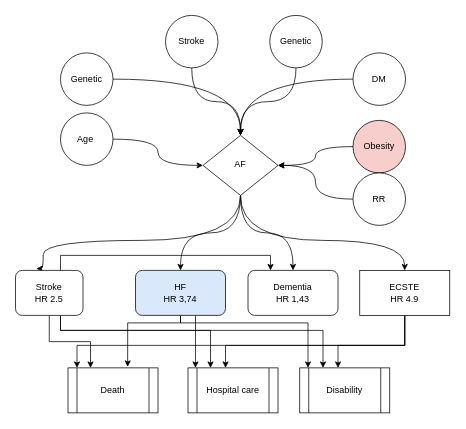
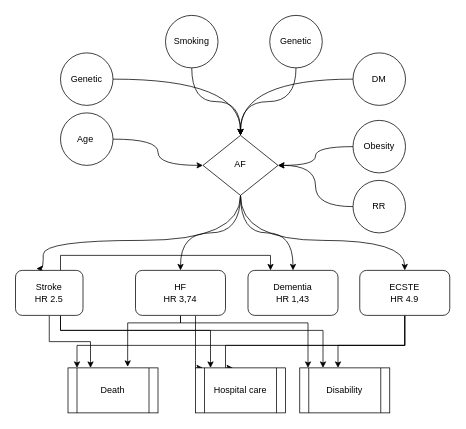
  <mxCell id="0" />
  <mxCell id="1" parent="0" />
  <mxCell id="2" style="edgeStyle=orthogonalEdgeStyle;orthogonalLoop=1;jettySize=auto;html=1;entryX=0.31;entryY=-0.039;entryDx=0;entryDy=0;entryPerimeter=0;curved=1;" edge="1" parent="1" source="6" target="25"><mxGeometry relative="1" as="geometry"><Array as="points"><mxPoint x="320" y="320" /><mxPoint x="57" y="320" /></Array></mxGeometry></mxCell>
  <mxCell id="3" style="edgeStyle=orthogonalEdgeStyle;curved=1;orthogonalLoop=1;jettySize=auto;html=1;entryX=0.5;entryY=0;entryDx=0;entryDy=0;" edge="1" parent="1" source="6" target="36"><mxGeometry relative="1" as="geometry" /></mxCell>
  <mxCell id="4" style="edgeStyle=orthogonalEdgeStyle;curved=1;orthogonalLoop=1;jettySize=auto;html=1;entryX=0.5;entryY=0;entryDx=0;entryDy=0;" edge="1" parent="1" source="6" target="32"><mxGeometry relative="1" as="geometry" /></mxCell>
  <mxCell id="5" style="edgeStyle=orthogonalEdgeStyle;curved=1;orthogonalLoop=1;jettySize=auto;html=1;" edge="1" parent="1" source="6" target="29"><mxGeometry relative="1" as="geometry"><Array as="points"><mxPoint x="320" y="320" /><mxPoint x="539" y="320" /></Array></mxGeometry></mxCell>
  <mxCell id="6" value="AF" style="rhombus;whiteSpace=wrap;html=1;shadow=0;fontFamily=Helvetica;fontSize=12;align=center;strokeWidth=1;spacing=6;spacingTop=-4;" parent="1" vertex="1"><mxGeometry x="270" y="180" width="100" height="80" as="geometry" /></mxCell>
  <mxCell id="7" style="edgeStyle=orthogonalEdgeStyle;orthogonalLoop=1;jettySize=auto;html=1;curved=1;" edge="1" parent="1" source="8" target="6"><mxGeometry relative="1" as="geometry" /></mxCell>
  <mxCell id="8" value="Genetic" style="ellipse;whiteSpace=wrap;html=1;" vertex="1" parent="1"><mxGeometry x="80" y="70" width="70" height="70" as="geometry" /></mxCell>
  <mxCell id="9" style="edgeStyle=orthogonalEdgeStyle;curved=1;orthogonalLoop=1;jettySize=auto;html=1;" edge="1" parent="1" source="10" target="6"><mxGeometry relative="1" as="geometry" /></mxCell>
  <mxCell id="10" value="Age&amp;nbsp;" style="ellipse;whiteSpace=wrap;html=1;" vertex="1" parent="1"><mxGeometry x="80" y="150" width="70" height="70" as="geometry" /></mxCell>
  <mxCell id="11" style="edgeStyle=orthogonalEdgeStyle;curved=1;orthogonalLoop=1;jettySize=auto;html=1;entryX=0.5;entryY=0;entryDx=0;entryDy=0;" edge="1" parent="1" source="12" target="6"><mxGeometry relative="1" as="geometry" /></mxCell>
  <mxCell id="12" value="DM" style="ellipse;whiteSpace=wrap;html=1;" vertex="1" parent="1"><mxGeometry x="470" y="70" width="70" height="70" as="geometry" /></mxCell>
  <mxCell id="13" style="edgeStyle=orthogonalEdgeStyle;curved=1;orthogonalLoop=1;jettySize=auto;html=1;" edge="1" parent="1" source="14" target="6"><mxGeometry relative="1" as="geometry" /></mxCell>
- <mxCell id="14" value="Obesity" style="ellipse;whiteSpace=wrap;html=1;fillColor=#f8cecc;" vertex="1" parent="1"><mxGeometry x="470" y="160" width="70" height="70" as="geometry" /></mxCell>
+ <mxCell id="14" value="Obesity" style="ellipse;whiteSpace=wrap;html=1;" vertex="1" parent="1"><mxGeometry x="470" y="160" width="70" height="70" as="geometry" /></mxCell>
  <mxCell id="15" style="edgeStyle=orthogonalEdgeStyle;curved=1;orthogonalLoop=1;jettySize=auto;html=1;entryX=1;entryY=0.5;entryDx=0;entryDy=0;" edge="1" parent="1" source="16" target="6"><mxGeometry relative="1" as="geometry" /></mxCell>
- <mxCell id="16" value="RR" style="ellipse;whiteSpace=wrap;html=1;" vertex="1" parent="1"><mxGeometry x="470" y="230" width="70" height="70" as="geometry" /></mxCell>
+ <mxCell id="16" value="RR" style="ellipse;whiteSpace=wrap;html=1;" vertex="1" parent="1"><mxGeometry x="470" y="240" width="70" height="70" as="geometry" /></mxCell>
  <mxCell id="17" style="edgeStyle=orthogonalEdgeStyle;curved=1;orthogonalLoop=1;jettySize=auto;html=1;" edge="1" parent="1" source="18" target="6"><mxGeometry relative="1" as="geometry" /></mxCell>
- <mxCell id="18" value="Stroke" style="ellipse;whiteSpace=wrap;html=1;" vertex="1" parent="1"><mxGeometry x="220" y="20" width="70" height="70" as="geometry" /></mxCell>
+ <mxCell id="18" value="Smoking" style="ellipse;whiteSpace=wrap;html=1;" vertex="1" parent="1"><mxGeometry x="220" y="20" width="70" height="70" as="geometry" /></mxCell>
  <mxCell id="19" style="edgeStyle=orthogonalEdgeStyle;curved=1;orthogonalLoop=1;jettySize=auto;html=1;entryX=0.5;entryY=0;entryDx=0;entryDy=0;" edge="1" parent="1" source="20" target="6"><mxGeometry relative="1" as="geometry" /></mxCell>
  <mxCell id="20" value="Genetic" style="ellipse;whiteSpace=wrap;html=1;" vertex="1" parent="1"><mxGeometry x="359" y="20" width="70" height="70" as="geometry" /></mxCell>
  <mxCell id="21" style="edgeStyle=orthogonalEdgeStyle;rounded=0;orthogonalLoop=1;jettySize=auto;html=1;entryX=0.25;entryY=0;entryDx=0;entryDy=0;" edge="1" parent="1" source="25" target="30"><mxGeometry relative="1" as="geometry" /></mxCell>
  <mxCell id="22" style="edgeStyle=orthogonalEdgeStyle;rounded=0;orthogonalLoop=1;jettySize=auto;html=1;" edge="1" parent="1" source="25" target="37"><mxGeometry relative="1" as="geometry"><Array as="points"><mxPoint x="80" y="440" /><mxPoint x="280" y="440" /></Array></mxGeometry></mxCell>
  <mxCell id="23" style="edgeStyle=orthogonalEdgeStyle;rounded=0;orthogonalLoop=1;jettySize=auto;html=1;" edge="1" parent="1" source="25" target="31"><mxGeometry relative="1" as="geometry"><Array as="points"><mxPoint x="80" y="440" /><mxPoint x="430" y="440" /></Array></mxGeometry></mxCell>
  <mxCell id="24" style="edgeStyle=orthogonalEdgeStyle;rounded=0;orthogonalLoop=1;jettySize=auto;html=1;" edge="1" parent="1" source="25" target="32"><mxGeometry relative="1" as="geometry"><Array as="points"><mxPoint x="80" y="340" /><mxPoint x="360" y="340" /></Array></mxGeometry></mxCell>
  <mxCell id="25" value="Stroke&lt;br&gt;HR 2.5" style="rounded=1;whiteSpace=wrap;html=1;" vertex="1" parent="1"><mxGeometry x="20" y="360" width="90" height="60" as="geometry" /></mxCell>
  <mxCell id="26" style="edgeStyle=orthogonalEdgeStyle;rounded=0;orthogonalLoop=1;jettySize=auto;html=1;" edge="1" parent="1" source="29"><mxGeometry relative="1" as="geometry"><mxPoint x="450" y="490" as="targetPoint" /><Array as="points"><mxPoint x="539" y="460" /><mxPoint x="450" y="460" /></Array></mxGeometry></mxCell>
  <mxCell id="27" style="edgeStyle=orthogonalEdgeStyle;rounded=0;orthogonalLoop=1;jettySize=auto;html=1;entryX=0.417;entryY=0;entryDx=0;entryDy=0;entryPerimeter=0;" edge="1" parent="1" source="29" target="37"><mxGeometry relative="1" as="geometry"><Array as="points"><mxPoint x="539" y="460" /><mxPoint x="300" y="460" /></Array></mxGeometry></mxCell>
  <mxCell id="28" style="edgeStyle=orthogonalEdgeStyle;rounded=0;orthogonalLoop=1;jettySize=auto;html=1;" edge="1" parent="1" source="29"><mxGeometry relative="1" as="geometry"><mxPoint x="102" y="490" as="targetPoint" /><Array as="points"><mxPoint x="539" y="460" /><mxPoint x="102" y="460" /></Array></mxGeometry></mxCell>
- <mxCell id="29" value="ECSTE&lt;br&gt;HR 4.9" style="whiteSpace=wrap;html=1;rounded=0;" vertex="1" parent="1"><mxGeometry x="479" y="360" width="120" height="60" as="geometry" /></mxCell>
+ <mxCell id="29" value="ECSTE&lt;br&gt;HR 4.9" style="rounded=1;whiteSpace=wrap;html=1;" vertex="1" parent="1"><mxGeometry x="479" y="360" width="120" height="60" as="geometry" /></mxCell>
  <mxCell id="30" value="Death" style="shape=process;whiteSpace=wrap;html=1;backgroundOutline=1;" vertex="1" parent="1"><mxGeometry x="90" y="490" width="120" height="60" as="geometry" /></mxCell>
  <mxCell id="31" value="Disability" style="shape=process;whiteSpace=wrap;html=1;backgroundOutline=1;" vertex="1" parent="1"><mxGeometry x="399" y="490" width="120" height="60" as="geometry" /></mxCell>
  <mxCell id="32" value="Dementia&lt;br&gt;HR 1,43" style="rounded=1;whiteSpace=wrap;html=1;" vertex="1" parent="1"><mxGeometry x="330" y="360" width="120" height="60" as="geometry" /></mxCell>
  <mxCell id="33" style="edgeStyle=orthogonalEdgeStyle;rounded=0;orthogonalLoop=1;jettySize=auto;html=1;entryX=0.663;entryY=-0.024;entryDx=0;entryDy=0;entryPerimeter=0;" edge="1" parent="1" source="36" target="30"><mxGeometry relative="1" as="geometry"><Array as="points"><mxPoint x="240" y="430" /><mxPoint x="170" y="430" /><mxPoint x="170" y="489" /></Array></mxGeometry></mxCell>
  <mxCell id="34" style="edgeStyle=orthogonalEdgeStyle;rounded=0;orthogonalLoop=1;jettySize=auto;html=1;entryX=0.083;entryY=0;entryDx=0;entryDy=0;entryPerimeter=0;" edge="1" parent="1" source="36" target="37"><mxGeometry relative="1" as="geometry"><mxPoint x="240" y="490" as="targetPoint" /><Array as="points"><mxPoint x="260" y="480" /><mxPoint x="260" y="480" /></Array></mxGeometry></mxCell>
  <mxCell id="35" style="edgeStyle=orthogonalEdgeStyle;rounded=0;orthogonalLoop=1;jettySize=auto;html=1;" edge="1" parent="1" source="36"><mxGeometry relative="1" as="geometry"><mxPoint x="410" y="490" as="targetPoint" /><Array as="points"><mxPoint x="240" y="430" /><mxPoint x="410" y="430" /></Array></mxGeometry></mxCell>
- <mxCell id="36" value="HF&lt;br&gt;HR 3,74" style="rounded=1;whiteSpace=wrap;html=1;fillColor=#dae8fc;" vertex="1" parent="1"><mxGeometry x="180" y="360" width="120" height="60" as="geometry" /></mxCell>
- <mxCell id="37" value="Hospital care" style="shape=process;whiteSpace=wrap;html=1;backgroundOutline=1;" vertex="1" parent="1"><mxGeometry x="250" y="490" width="120" height="60" as="geometry" /></mxCell>
+ <mxCell id="36" value="HF&lt;br&gt;HR 3,74" style="rounded=1;whiteSpace=wrap;html=1;" vertex="1" parent="1"><mxGeometry x="180" y="360" width="120" height="60" as="geometry" /></mxCell>
+ <mxCell id="37" value="Hospital care" style="shape=process;whiteSpace=wrap;html=1;backgroundOutline=1;" vertex="1" parent="1"><mxGeometry x="260" y="490" width="120" height="60" as="geometry" /></mxCell>
